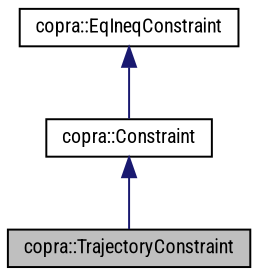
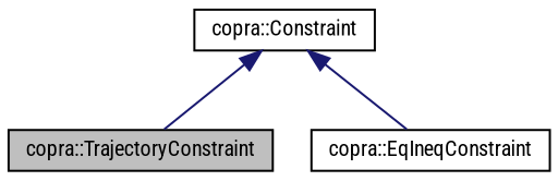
  digraph {
    fontname="Roboto Condensed"
    node [color=black fillcolor=white fontname="Roboto Condensed" fontsize=10 shape=record style=filled]
    edge [color=midnightblue dir=back fontname="Roboto Condensed" fontsize=10 labelfontname=Helvetica labelfontsize=10 style=solid]
    n1 [fillcolor=grey75 fontcolor=black height=0.2 label="copra::TrajectoryConstraint" width=0.4]
    n2 [height=0.2 label="copra::EqIneqConstraint" width=0.4]
    n3 [height=0.2 label="copra::Constraint" width=0.4]
    n3 -> n1
-   n2 -> n3
+   n3 -> n2
  }
